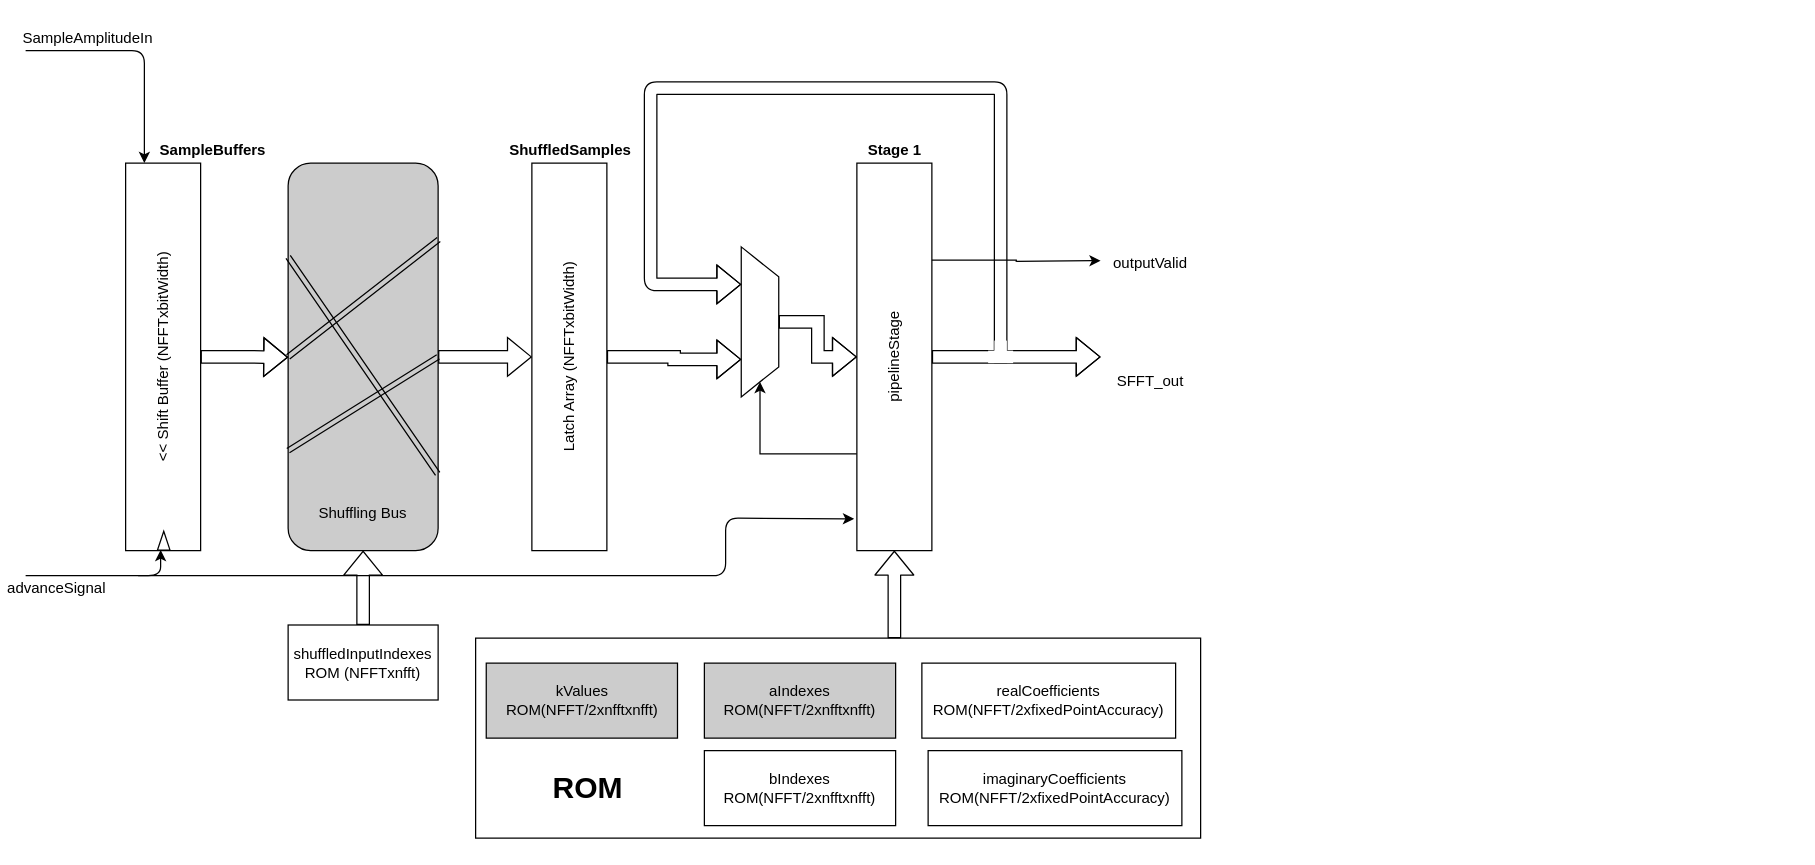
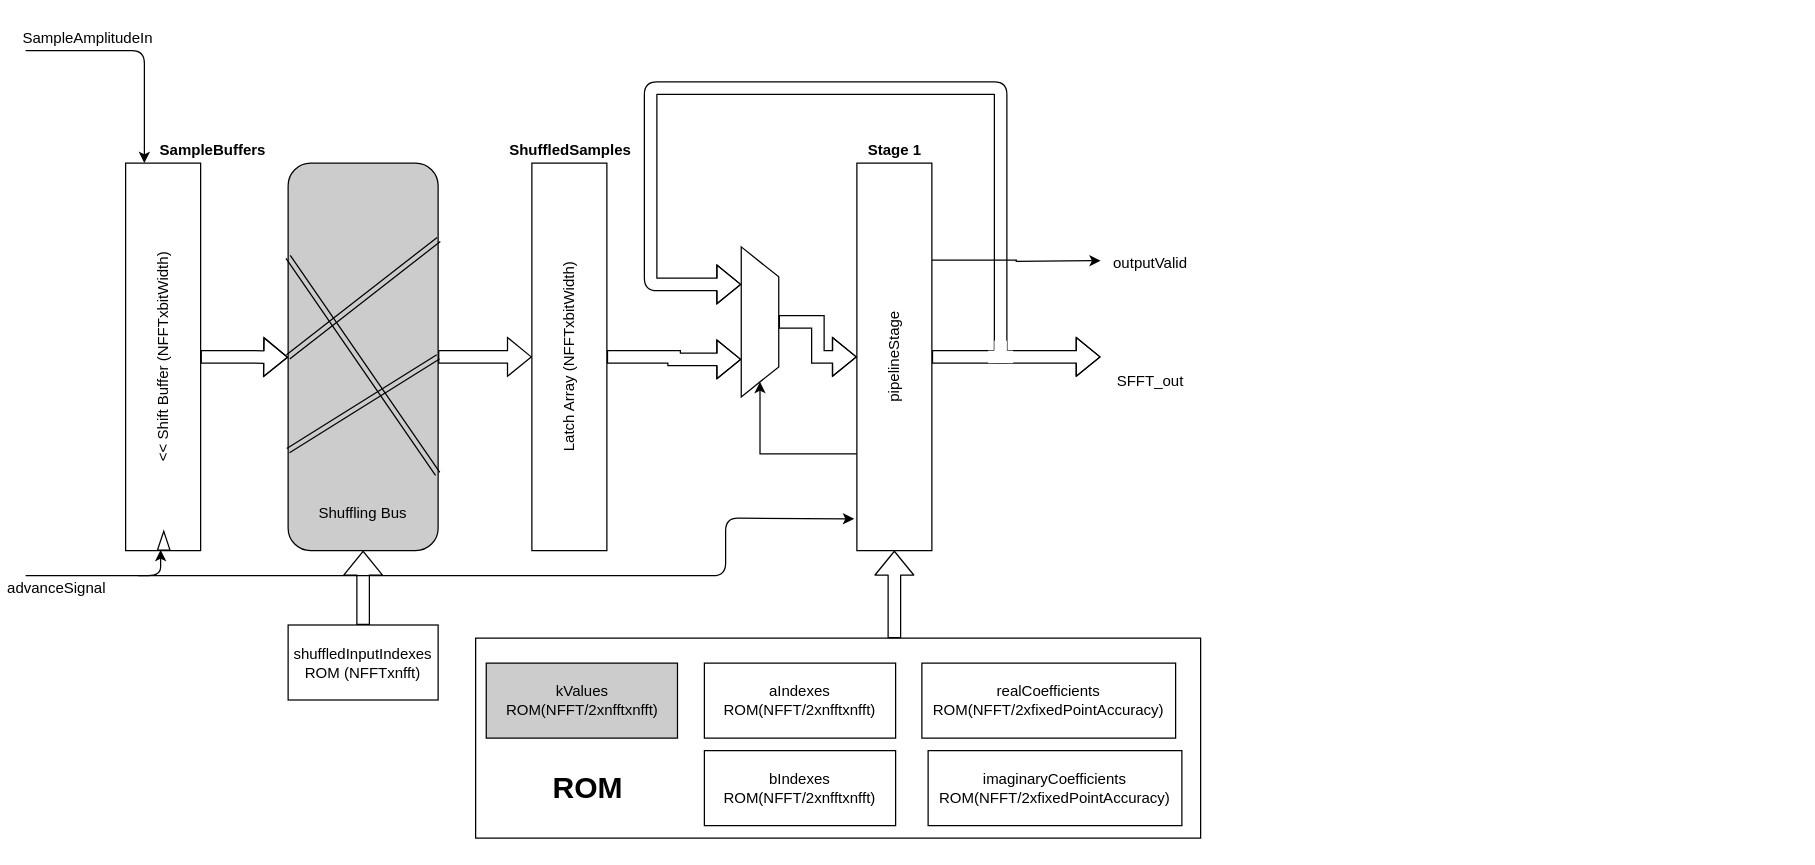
  <mxCell id="0" />
  <mxCell id="1" parent="0" />
  <mxCell id="2" value="" style="group" parent="1" vertex="1" connectable="0"><mxGeometry x="45" y="130" width="170" height="310" as="geometry" /></mxCell>
  <mxCell id="3" value="" style="group" parent="2" vertex="1" connectable="0"><mxGeometry width="170" height="310" as="geometry" /></mxCell>
  <mxCell id="4" value="" style="rounded=0;whiteSpace=wrap;html=1;" parent="3" vertex="1"><mxGeometry x="55" width="60" height="310" as="geometry" /></mxCell>
  <mxCell id="5" value="&amp;lt;&amp;lt; Shift Buffer (NFFTxbitWidth)" style="text;html=1;strokeColor=none;fillColor=none;align=center;verticalAlign=middle;whiteSpace=wrap;rounded=0;rotation=-90;" parent="3" vertex="1"><mxGeometry y="145" width="170" height="20" as="geometry" /></mxCell>
  <mxCell id="6" value="" style="triangle;whiteSpace=wrap;html=1;rotation=-90;" parent="3" vertex="1"><mxGeometry x="78" y="297" width="15" height="10" as="geometry" /></mxCell>
  <mxCell id="7" value="" style="endArrow=classic;html=1;entryX=0.25;entryY=0;entryDx=0;entryDy=0;" parent="1" target="4" edge="1"><mxGeometry width="50" height="50" relative="1" as="geometry"><mxPoint x="20" y="40" as="sourcePoint" /><mxPoint x="100" y="460" as="targetPoint" /><Array as="points"><mxPoint x="115" y="40" /></Array></mxGeometry></mxCell>
  <mxCell id="8" value="SampleAmplitudeIn" style="text;html=1;strokeColor=none;fillColor=none;align=center;verticalAlign=middle;whiteSpace=wrap;rounded=0;" parent="1" vertex="1"><mxGeometry x="50" y="20" width="40" height="20" as="geometry" /></mxCell>
  <mxCell id="9" value="" style="endArrow=classic;html=1;entryX=0;entryY=0.25;entryDx=0;entryDy=0;" parent="1" target="6" edge="1"><mxGeometry width="50" height="50" relative="1" as="geometry"><mxPoint x="20" y="460" as="sourcePoint" /><mxPoint x="60" y="460" as="targetPoint" /><Array as="points"><mxPoint x="128" y="460" /></Array></mxGeometry></mxCell>
  <mxCell id="10" value="advanceSignal" style="text;html=1;strokeColor=none;fillColor=none;align=center;verticalAlign=middle;whiteSpace=wrap;rounded=0;" parent="1" vertex="1"><mxGeometry x="25" y="460" width="40" height="20" as="geometry" /></mxCell>
  <mxCell id="11" value="&lt;b&gt;SampleBuffers&lt;/b&gt;" style="text;html=1;strokeColor=none;fillColor=none;align=center;verticalAlign=middle;whiteSpace=wrap;rounded=0;" parent="1" vertex="1"><mxGeometry x="150" y="110" width="40" height="20" as="geometry" /></mxCell>
  <mxCell id="12" value="" style="group" parent="1" vertex="1" connectable="0"><mxGeometry x="230" y="130" width="120" height="310" as="geometry" /></mxCell>
  <mxCell id="13" value="" style="rounded=1;whiteSpace=wrap;html=1;fillColor=#CCCCCC;" parent="12" vertex="1"><mxGeometry width="120" height="310" as="geometry" /></mxCell>
  <mxCell id="14" value="" style="shape=link;html=1;width=-4.167;entryX=0.997;entryY=0.802;entryDx=0;entryDy=0;entryPerimeter=0;" parent="12" target="13" edge="1"><mxGeometry width="50" height="50" relative="1" as="geometry"><mxPoint y="75" as="sourcePoint" /><mxPoint x="80" y="235" as="targetPoint" /></mxGeometry></mxCell>
  <mxCell id="15" value="" style="shape=link;html=1;width=-4.167;entryX=1;entryY=0.5;entryDx=0;entryDy=0;" parent="12" target="13" edge="1"><mxGeometry width="50" height="50" relative="1" as="geometry"><mxPoint y="230" as="sourcePoint" /><mxPoint x="180" y="165" as="targetPoint" /></mxGeometry></mxCell>
  <mxCell id="16" value="" style="shape=link;html=1;width=-4.167;exitX=0;exitY=0.5;exitDx=0;exitDy=0;entryX=1.004;entryY=0.197;entryDx=0;entryDy=0;entryPerimeter=0;" parent="12" source="13" target="13" edge="1"><mxGeometry width="50" height="50" relative="1" as="geometry"><mxPoint x="20" y="95" as="sourcePoint" /><mxPoint x="100" y="255" as="targetPoint" /></mxGeometry></mxCell>
  <mxCell id="17" value="Shuffling Bus" style="text;html=1;strokeColor=none;fillColor=none;align=center;verticalAlign=middle;whiteSpace=wrap;rounded=0;" parent="12" vertex="1"><mxGeometry x="20" y="270" width="80" height="20" as="geometry" /></mxCell>
  <mxCell id="18" value="" style="group" parent="1" vertex="1" connectable="0"><mxGeometry x="370" y="130" width="170" height="310" as="geometry" /></mxCell>
  <mxCell id="19" value="" style="group" parent="18" vertex="1" connectable="0"><mxGeometry width="170" height="310" as="geometry" /></mxCell>
  <mxCell id="20" value="" style="rounded=0;whiteSpace=wrap;html=1;" parent="19" vertex="1"><mxGeometry x="55" width="60" height="310" as="geometry" /></mxCell>
  <mxCell id="21" value="Latch Array (NFFTxbitWidth)" style="text;html=1;strokeColor=none;fillColor=none;align=center;verticalAlign=middle;whiteSpace=wrap;rounded=0;rotation=-90;" parent="19" vertex="1"><mxGeometry y="145" width="170" height="20" as="geometry" /></mxCell>
  <mxCell id="22" value="&lt;b&gt;ShuffledSamples&lt;/b&gt;" style="text;html=1;strokeColor=none;fillColor=none;align=center;verticalAlign=middle;whiteSpace=wrap;rounded=0;" parent="1" vertex="1"><mxGeometry x="435.5" y="110" width="40" height="20" as="geometry" /></mxCell>
  <mxCell id="23" style="edgeStyle=orthogonalEdgeStyle;shape=flexArrow;rounded=0;orthogonalLoop=1;jettySize=auto;html=1;exitX=0.5;exitY=0;exitDx=0;exitDy=0;entryX=0.5;entryY=1;entryDx=0;entryDy=0;" parent="1" source="24" target="13" edge="1"><mxGeometry relative="1" as="geometry" /></mxCell>
  <mxCell id="24" value="shuffledInputIndexes ROM (NFFTxnfft)" style="rounded=0;whiteSpace=wrap;html=1;fillColor=#FFFFFF;" parent="1" vertex="1"><mxGeometry x="230" y="499.5" width="120" height="60" as="geometry" /></mxCell>
  <mxCell id="25" value="" style="group" parent="1" vertex="1" connectable="0"><mxGeometry x="517.5" y="97" width="170" height="330" as="geometry" /></mxCell>
  <mxCell id="26" value="" style="group" parent="25" vertex="1" connectable="0"><mxGeometry y="20" width="170" height="310" as="geometry" /></mxCell>
  <mxCell id="27" value="" style="group" parent="26" vertex="1" connectable="0"><mxGeometry width="170" height="310" as="geometry" /></mxCell>
  <mxCell id="28" value="" style="shape=trapezoid;perimeter=trapezoidPerimeter;whiteSpace=wrap;html=1;rotation=90;" vertex="1" parent="26"><mxGeometry x="30" y="125" width="120" height="30" as="geometry" /></mxCell>
  <mxCell id="29" value="" style="group" parent="1" vertex="1" connectable="0"><mxGeometry x="1234.5" y="110" width="170" height="330" as="geometry" /></mxCell>
  <mxCell id="30" value="" style="group" parent="29" vertex="1" connectable="0"><mxGeometry y="20" width="170" height="310" as="geometry" /></mxCell>
  <mxCell id="31" style="edgeStyle=orthogonalEdgeStyle;shape=flexArrow;rounded=0;orthogonalLoop=1;jettySize=auto;html=1;exitX=1;exitY=0.5;exitDx=0;exitDy=0;" parent="1" source="4" edge="1"><mxGeometry relative="1" as="geometry"><mxPoint x="230" y="285.333" as="targetPoint" /></mxGeometry></mxCell>
  <mxCell id="32" style="edgeStyle=orthogonalEdgeStyle;shape=flexArrow;rounded=0;orthogonalLoop=1;jettySize=auto;html=1;exitX=1;exitY=0.5;exitDx=0;exitDy=0;entryX=0;entryY=0.5;entryDx=0;entryDy=0;" parent="1" source="13" target="20" edge="1"><mxGeometry relative="1" as="geometry" /></mxCell>
  <mxCell id="33" style="edgeStyle=orthogonalEdgeStyle;shape=flexArrow;rounded=0;orthogonalLoop=1;jettySize=auto;html=1;exitX=1;exitY=0.5;exitDx=0;exitDy=0;entryX=0;entryY=0.5;entryDx=0;entryDy=0;" parent="1" edge="1"><mxGeometry relative="1" as="geometry"><mxPoint x="735" y="285" as="sourcePoint" /></mxGeometry></mxCell>
  <mxCell id="34" style="edgeStyle=orthogonalEdgeStyle;shape=flexArrow;rounded=0;orthogonalLoop=1;jettySize=auto;html=1;exitX=1;exitY=0.5;exitDx=0;exitDy=0;entryX=0;entryY=0.5;entryDx=0;entryDy=0;" parent="1" edge="1"><mxGeometry relative="1" as="geometry" /></mxCell>
  <mxCell id="35" style="edgeStyle=orthogonalEdgeStyle;shape=flexArrow;rounded=0;orthogonalLoop=1;jettySize=auto;html=1;exitX=1;exitY=0.5;exitDx=0;exitDy=0;entryX=0;entryY=0.5;entryDx=0;entryDy=0;" parent="1" edge="1"><mxGeometry relative="1" as="geometry" /></mxCell>
  <mxCell id="36" style="edgeStyle=orthogonalEdgeStyle;shape=flexArrow;rounded=0;orthogonalLoop=1;jettySize=auto;html=1;exitX=1;exitY=0.5;exitDx=0;exitDy=0;entryX=0;entryY=0.5;entryDx=0;entryDy=0;" parent="1" edge="1"><mxGeometry relative="1" as="geometry" /></mxCell>
  <mxCell id="37" style="edgeStyle=orthogonalEdgeStyle;shape=flexArrow;rounded=0;orthogonalLoop=1;jettySize=auto;html=1;exitX=1;exitY=0.5;exitDx=0;exitDy=0;entryX=0;entryY=0.5;entryDx=0;entryDy=0;" parent="1" edge="1"><mxGeometry relative="1" as="geometry" /></mxCell>
  <mxCell id="38" style="edgeStyle=orthogonalEdgeStyle;shape=flexArrow;rounded=0;orthogonalLoop=1;jettySize=auto;html=1;exitX=1;exitY=0.5;exitDx=0;exitDy=0;entryX=0;entryY=0.5;entryDx=0;entryDy=0;" parent="1" edge="1"><mxGeometry relative="1" as="geometry" /></mxCell>
  <mxCell id="39" style="edgeStyle=orthogonalEdgeStyle;rounded=0;orthogonalLoop=1;jettySize=auto;html=1;exitX=1;exitY=0.25;exitDx=0;exitDy=0;entryX=0;entryY=0.25;entryDx=0;entryDy=0;" parent="1" edge="1"><mxGeometry relative="1" as="geometry"><mxPoint x="735" y="208" as="sourcePoint" /></mxGeometry></mxCell>
  <mxCell id="40" style="edgeStyle=orthogonalEdgeStyle;rounded=0;orthogonalLoop=1;jettySize=auto;html=1;exitX=1;exitY=0.25;exitDx=0;exitDy=0;entryX=0;entryY=0.25;entryDx=0;entryDy=0;" parent="1" edge="1"><mxGeometry relative="1" as="geometry" /></mxCell>
  <mxCell id="41" style="edgeStyle=orthogonalEdgeStyle;rounded=0;orthogonalLoop=1;jettySize=auto;html=1;exitX=1;exitY=0.25;exitDx=0;exitDy=0;entryX=0;entryY=0.25;entryDx=0;entryDy=0;" parent="1" edge="1"><mxGeometry relative="1" as="geometry" /></mxCell>
  <mxCell id="42" style="edgeStyle=orthogonalEdgeStyle;rounded=0;orthogonalLoop=1;jettySize=auto;html=1;exitX=1;exitY=0.25;exitDx=0;exitDy=0;entryX=0;entryY=0.25;entryDx=0;entryDy=0;" parent="1" edge="1"><mxGeometry relative="1" as="geometry" /></mxCell>
  <mxCell id="43" style="edgeStyle=orthogonalEdgeStyle;rounded=0;orthogonalLoop=1;jettySize=auto;html=1;exitX=1;exitY=0.25;exitDx=0;exitDy=0;entryX=0;entryY=0.25;entryDx=0;entryDy=0;" parent="1" edge="1"><mxGeometry relative="1" as="geometry" /></mxCell>
  <mxCell id="44" style="edgeStyle=orthogonalEdgeStyle;rounded=0;orthogonalLoop=1;jettySize=auto;html=1;exitX=1;exitY=0.25;exitDx=0;exitDy=0;entryX=0;entryY=0.25;entryDx=0;entryDy=0;" parent="1" edge="1"><mxGeometry relative="1" as="geometry" /></mxCell>
  <mxCell id="45" style="edgeStyle=orthogonalEdgeStyle;rounded=0;orthogonalLoop=1;jettySize=auto;html=1;exitX=1;exitY=0.25;exitDx=0;exitDy=0;" parent="1" edge="1"><mxGeometry relative="1" as="geometry"><mxPoint x="1430" y="208" as="targetPoint" /></mxGeometry></mxCell>
  <mxCell id="46" style="edgeStyle=orthogonalEdgeStyle;shape=flexArrow;rounded=0;orthogonalLoop=1;jettySize=auto;html=1;exitX=1;exitY=0.5;exitDx=0;exitDy=0;" parent="1" edge="1"><mxGeometry relative="1" as="geometry"><mxPoint x="1430" y="285.333" as="targetPoint" /></mxGeometry></mxCell>
  <mxCell id="47" value="kValues ROM(NFFT/2xnfftxnfft)" style="rounded=0;whiteSpace=wrap;html=1;fillColor=#cccccc;" parent="1" vertex="1"><mxGeometry x="388.5" y="530" width="153" height="60" as="geometry" /></mxCell>
- <mxCell id="48" value="aIndexes ROM(NFFT/2xnfftxnfft)" style="rounded=0;whiteSpace=wrap;html=1;fillColor=#cccccc;" parent="1" vertex="1"><mxGeometry x="563" y="530" width="153" height="60" as="geometry" /></mxCell>
+ <mxCell id="48" value="aIndexes ROM(NFFT/2xnfftxnfft)" style="rounded=0;whiteSpace=wrap;html=1;fillColor=#FFFFFF;" parent="1" vertex="1"><mxGeometry x="563" y="530" width="153" height="60" as="geometry" /></mxCell>
  <mxCell id="49" value="bIndexes ROM(NFFT/2xnfftxnfft)" style="rounded=0;whiteSpace=wrap;html=1;fillColor=#FFFFFF;" parent="1" vertex="1"><mxGeometry x="563" y="600" width="153" height="60" as="geometry" /></mxCell>
  <mxCell id="50" value="realCoefficients&lt;br&gt;ROM(NFFT/2xfixedPointAccuracy)" style="rounded=0;whiteSpace=wrap;html=1;fillColor=#FFFFFF;" parent="1" vertex="1"><mxGeometry x="737" y="530" width="203" height="60" as="geometry" /></mxCell>
  <mxCell id="51" value="imaginaryCoefficients&lt;br&gt;ROM(NFFT/2xfixedPointAccuracy)" style="rounded=0;whiteSpace=wrap;html=1;fillColor=#FFFFFF;" parent="1" vertex="1"><mxGeometry x="742" y="600" width="203" height="60" as="geometry" /></mxCell>
  <mxCell id="52" value="" style="rounded=0;whiteSpace=wrap;html=1;fillColor=none;" parent="1" vertex="1"><mxGeometry x="380" y="510" width="580" height="160" as="geometry" /></mxCell>
  <mxCell id="53" value="&lt;b&gt;&lt;font style=&quot;font-size: 24px&quot;&gt;ROM&lt;/font&gt;&lt;/b&gt;" style="text;html=1;strokeColor=none;fillColor=none;align=center;verticalAlign=middle;whiteSpace=wrap;rounded=0;" parent="1" vertex="1"><mxGeometry x="450" y="620" width="40" height="20" as="geometry" /></mxCell>
  <mxCell id="54" style="edgeStyle=orthogonalEdgeStyle;rounded=0;orthogonalLoop=1;jettySize=auto;html=1;exitX=0;exitY=0.75;exitDx=0;exitDy=0;entryX=1;entryY=0.5;entryDx=0;entryDy=0;" edge="1" parent="1" source="55" target="28"><mxGeometry relative="1" as="geometry"><Array as="points"><mxPoint x="608" y="363" /></Array></mxGeometry></mxCell>
  <mxCell id="55" value="" style="rounded=0;whiteSpace=wrap;html=1;" parent="1" vertex="1"><mxGeometry x="685" y="130" width="60" height="310" as="geometry" /></mxCell>
  <mxCell id="56" value="pipelineStage" style="text;html=1;strokeColor=none;fillColor=none;align=center;verticalAlign=middle;whiteSpace=wrap;rounded=0;rotation=-90;" parent="1" vertex="1"><mxGeometry x="630" y="275" width="170" height="20" as="geometry" /></mxCell>
  <mxCell id="57" value="&lt;b&gt;Stage 1&lt;/b&gt;" style="text;html=1;strokeColor=none;fillColor=none;align=center;verticalAlign=middle;whiteSpace=wrap;rounded=0;" parent="1" vertex="1"><mxGeometry x="687.5" y="110" width="55" height="20" as="geometry" /></mxCell>
  <mxCell id="58" style="edgeStyle=orthogonalEdgeStyle;shape=flexArrow;rounded=0;orthogonalLoop=1;jettySize=auto;html=1;exitX=1;exitY=0.5;exitDx=0;exitDy=0;" parent="1" source="55" edge="1"><mxGeometry relative="1" as="geometry"><mxPoint x="880" y="285" as="targetPoint" /></mxGeometry></mxCell>
  <mxCell id="59" style="edgeStyle=orthogonalEdgeStyle;rounded=0;orthogonalLoop=1;jettySize=auto;html=1;exitX=1;exitY=0.25;exitDx=0;exitDy=0;" parent="1" source="55" edge="1"><mxGeometry relative="1" as="geometry"><mxPoint x="880" y="208" as="targetPoint" /></mxGeometry></mxCell>
  <mxCell id="60" value="outputValid" style="text;html=1;strokeColor=none;fillColor=none;align=center;verticalAlign=middle;whiteSpace=wrap;rounded=0;" parent="1" vertex="1"><mxGeometry x="900" y="200" width="40" height="20" as="geometry" /></mxCell>
  <mxCell id="61" value="SFFT_out" style="text;html=1;strokeColor=none;fillColor=none;align=center;verticalAlign=middle;whiteSpace=wrap;rounded=0;" parent="1" vertex="1"><mxGeometry x="900" y="295" width="40" height="20" as="geometry" /></mxCell>
  <mxCell id="62" value="" style="shape=flexArrow;endArrow=classic;html=1;" parent="1" edge="1"><mxGeometry width="50" height="50" relative="1" as="geometry"><mxPoint x="715" y="510" as="sourcePoint" /><mxPoint x="715" y="440" as="targetPoint" /></mxGeometry></mxCell>
  <mxCell id="63" value="" style="shape=flexArrow;endArrow=classic;html=1;entryX=0.25;entryY=1;entryDx=0;entryDy=0;" edge="1" parent="1" target="28"><mxGeometry width="50" height="50" relative="1" as="geometry"><mxPoint x="800" y="290" as="sourcePoint" /><mxPoint x="590" y="220" as="targetPoint" /><Array as="points"><mxPoint x="800" y="70" /><mxPoint x="520" y="70" /><mxPoint x="520" y="227" /></Array></mxGeometry></mxCell>
  <mxCell id="64" style="edgeStyle=orthogonalEdgeStyle;shape=flexArrow;rounded=0;orthogonalLoop=1;jettySize=auto;html=1;exitX=1;exitY=0.5;exitDx=0;exitDy=0;entryX=0.75;entryY=1;entryDx=0;entryDy=0;" edge="1" parent="1" source="20" target="28"><mxGeometry relative="1" as="geometry" /></mxCell>
  <mxCell id="65" style="edgeStyle=orthogonalEdgeStyle;shape=flexArrow;rounded=0;orthogonalLoop=1;jettySize=auto;html=1;exitX=0.5;exitY=0;exitDx=0;exitDy=0;entryX=0;entryY=0.5;entryDx=0;entryDy=0;" edge="1" parent="1" source="28" target="55"><mxGeometry relative="1" as="geometry" /></mxCell>
  <mxCell id="66" value="" style="rounded=0;whiteSpace=wrap;html=1;strokeColor=none;" vertex="1" parent="1"><mxGeometry x="790" y="280" width="20" height="10" as="geometry" /></mxCell>
  <mxCell id="67" value="" style="rounded=0;whiteSpace=wrap;html=1;strokeColor=none;" vertex="1" parent="1"><mxGeometry x="795" y="272" width="10" height="10" as="geometry" /></mxCell>
  <mxCell id="68" value="" style="endArrow=classic;html=1;entryX=-0.037;entryY=0.918;entryDx=0;entryDy=0;entryPerimeter=0;" edge="1" parent="1" target="55"><mxGeometry width="50" height="50" relative="1" as="geometry"><mxPoint x="110" y="460" as="sourcePoint" /><mxPoint x="100" y="690" as="targetPoint" /><Array as="points"><mxPoint x="400" y="460" /><mxPoint x="580" y="460" /><mxPoint x="580" y="414" /></Array></mxGeometry></mxCell>
